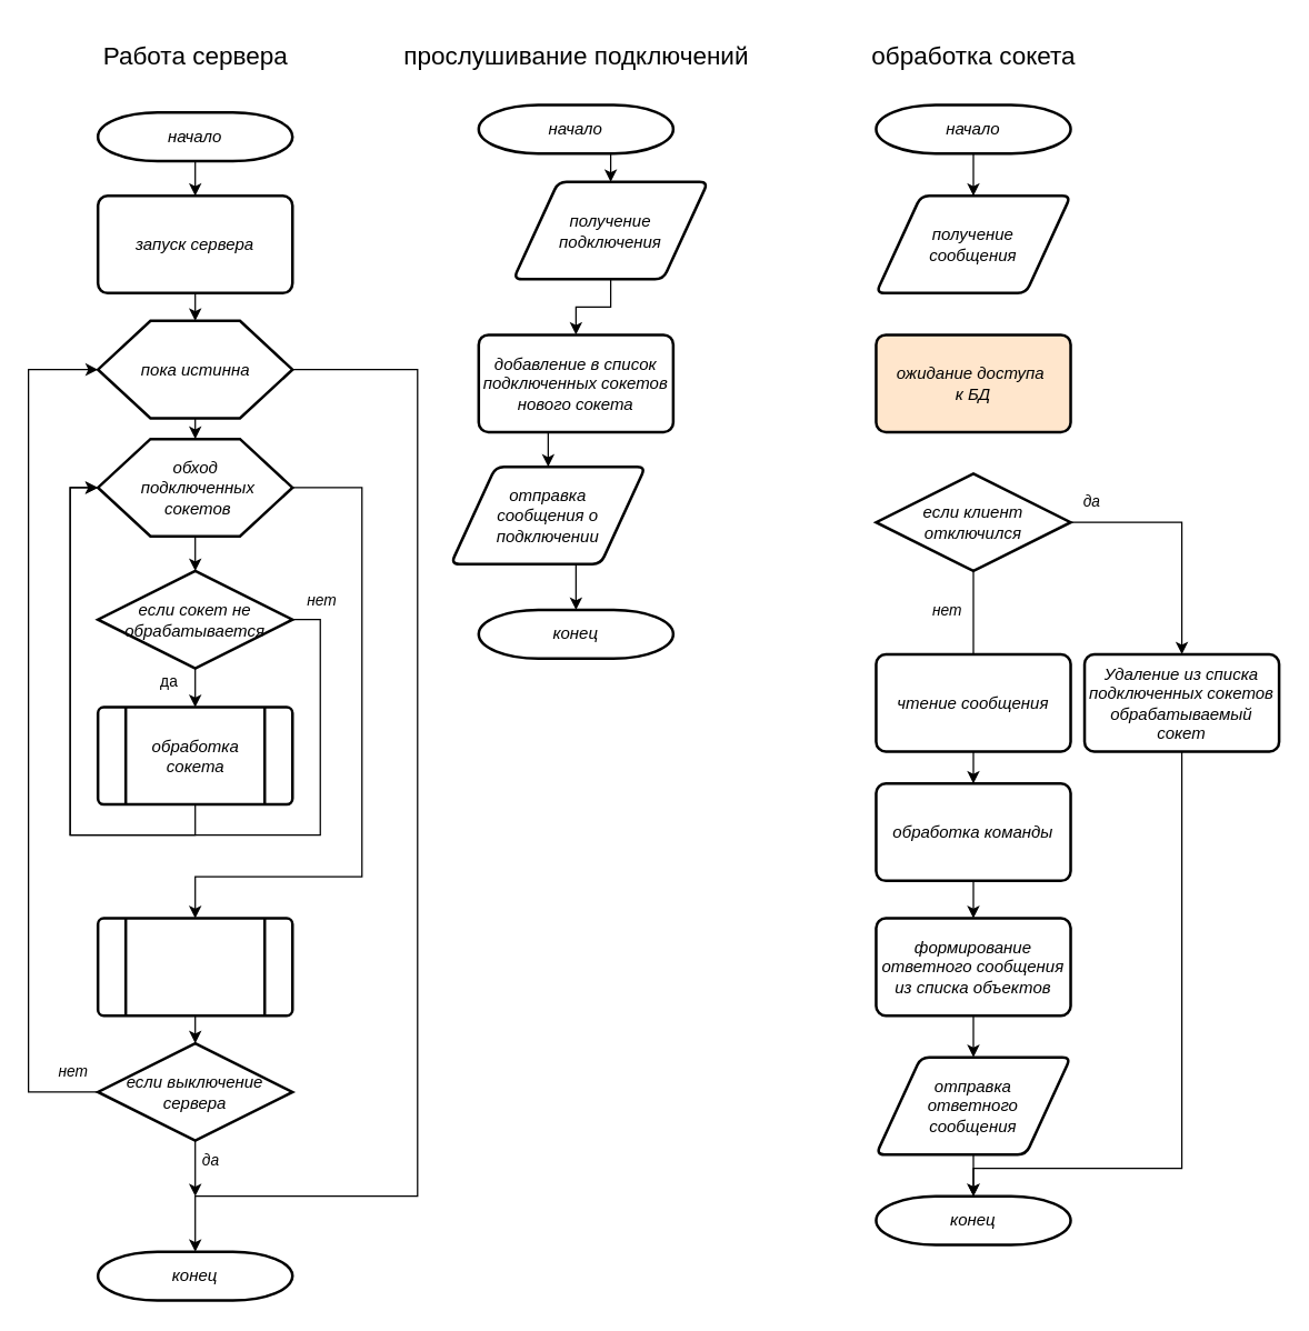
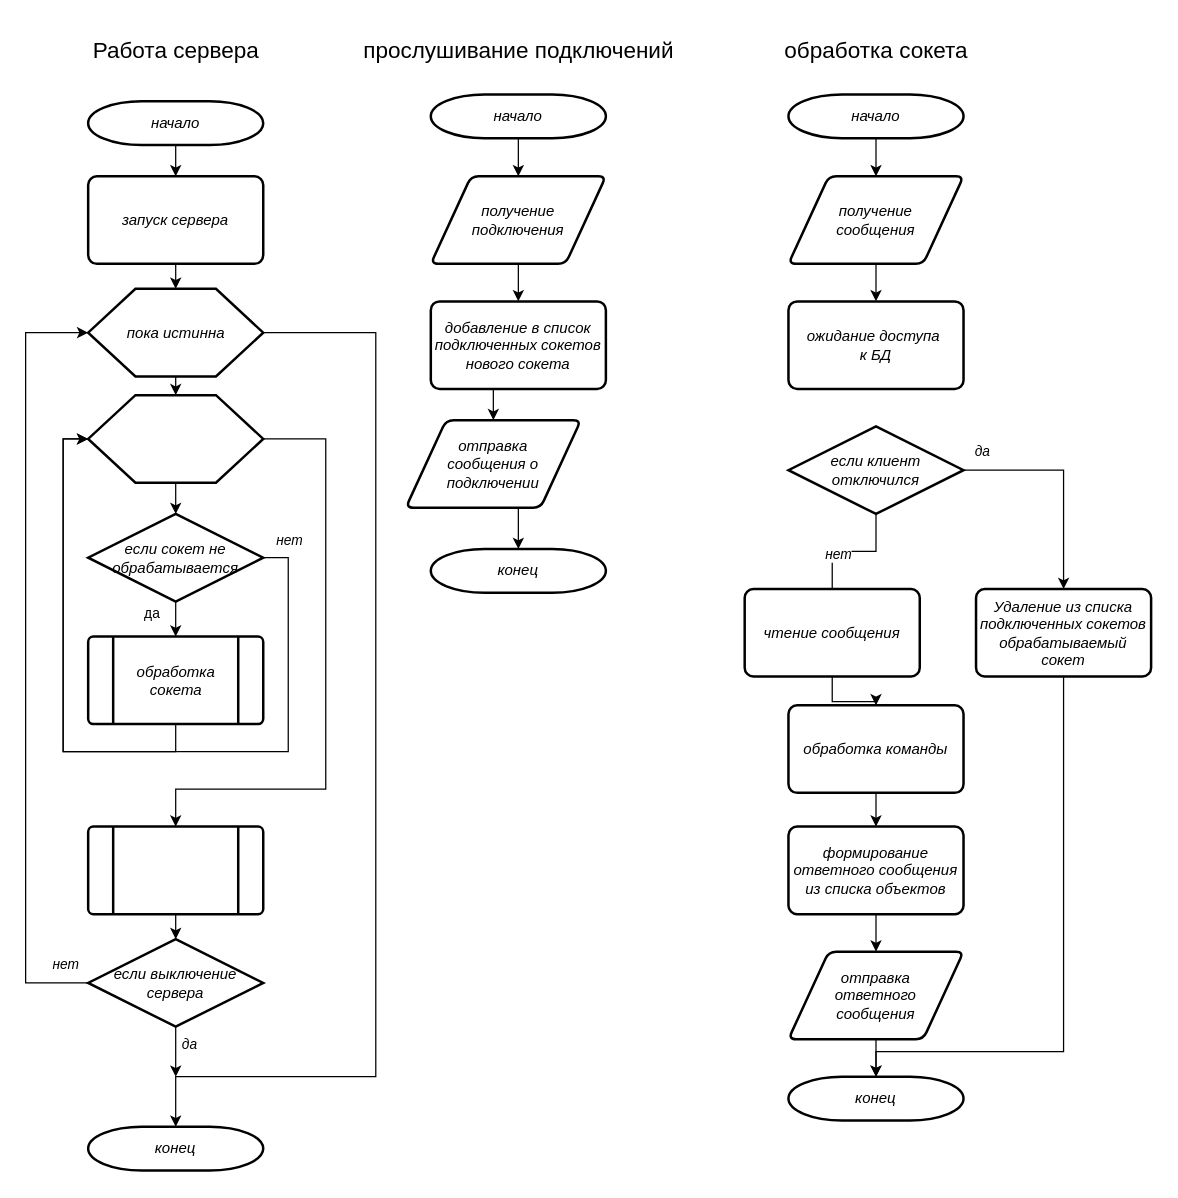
  <mxCell id="0" />
  <mxCell id="1" parent="0" />
  <mxCell id="2" style="edgeStyle=orthogonalEdgeStyle;rounded=0;orthogonalLoop=1;jettySize=auto;html=1;exitX=0.5;exitY=1;exitDx=0;exitDy=0;exitPerimeter=0;entryX=0.5;entryY=0;entryDx=0;entryDy=0;" parent="1" source="3" target="5" edge="1"><mxGeometry relative="1" as="geometry" /></mxCell>
  <mxCell id="3" value="&lt;div&gt;&lt;font face=&quot;Helvetica&quot;&gt;&lt;i&gt;начало&lt;/i&gt;&lt;/font&gt;&lt;/div&gt;" style="strokeWidth=2;html=1;shape=mxgraph.flowchart.terminator;whiteSpace=wrap;rotation=0;" parent="1" vertex="1"><mxGeometry x="70" y="80.5" width="140" height="35" as="geometry" /></mxCell>
  <mxCell id="4" style="edgeStyle=orthogonalEdgeStyle;rounded=0;orthogonalLoop=1;jettySize=auto;html=1;exitX=0.5;exitY=1;exitDx=0;exitDy=0;entryX=0.5;entryY=0;entryDx=0;entryDy=0;" parent="1" source="5" target="7" edge="1"><mxGeometry relative="1" as="geometry" /></mxCell>
  <mxCell id="5" value="&lt;i&gt;запуск сервера&lt;/i&gt;" style="rounded=1;whiteSpace=wrap;html=1;absoluteArcSize=1;arcSize=14;strokeWidth=2;" parent="1" vertex="1"><mxGeometry x="70" y="140.5" width="140" height="70" as="geometry" /></mxCell>
  <mxCell id="6" style="edgeStyle=orthogonalEdgeStyle;rounded=0;orthogonalLoop=1;jettySize=auto;html=1;exitX=0.5;exitY=1;exitDx=0;exitDy=0;entryX=0.5;entryY=0;entryDx=0;entryDy=0;" parent="1" source="7" target="10" edge="1"><mxGeometry relative="1" as="geometry" /></mxCell>
  <mxCell id="7" value="" style="verticalLabelPosition=bottom;verticalAlign=top;html=1;shape=hexagon;perimeter=hexagonPerimeter2;arcSize=6;size=0.27;strokeWidth=2;" parent="1" vertex="1"><mxGeometry x="70" y="230.5" width="140" height="70" as="geometry" /></mxCell>
  <mxCell id="8" value="&lt;i&gt;пока истинна&lt;/i&gt;" style="text;html=1;align=center;verticalAlign=middle;resizable=0;points=[];autosize=1;strokeColor=none;fillColor=none;" parent="1" vertex="1"><mxGeometry x="90" y="250.5" width="100" height="30" as="geometry" /></mxCell>
  <mxCell id="9" style="edgeStyle=orthogonalEdgeStyle;rounded=0;orthogonalLoop=1;jettySize=auto;html=1;exitX=1;exitY=0.5;exitDx=0;exitDy=0;entryX=0.5;entryY=0;entryDx=0;entryDy=0;" edge="1" parent="1" source="10" target="21"><mxGeometry relative="1" as="geometry"><Array as="points"><mxPoint x="260" y="350.5" /><mxPoint x="260" y="630.5" /><mxPoint x="140" y="630.5" /></Array></mxGeometry></mxCell>
  <mxCell id="10" value="" style="verticalLabelPosition=bottom;verticalAlign=top;html=1;shape=hexagon;perimeter=hexagonPerimeter2;arcSize=6;size=0.27;strokeWidth=2;" parent="1" vertex="1"><mxGeometry x="70" y="315.5" width="140" height="70" as="geometry" /></mxCell>
- <mxCell id="11" value="&lt;div&gt;&lt;i&gt;обход&lt;/i&gt;&lt;/div&gt;&lt;div&gt;&lt;i&gt;&amp;nbsp;подключенных&lt;/i&gt;&lt;/div&gt;&lt;div&gt;&lt;i&gt;&amp;nbsp;сокетов&lt;/i&gt;&lt;/div&gt;" style="text;html=1;align=center;verticalAlign=middle;resizable=0;points=[];autosize=1;strokeColor=none;fillColor=none;" parent="1" vertex="1"><mxGeometry x="85" y="320.5" width="110" height="60" as="geometry" /></mxCell>
  <mxCell id="12" style="edgeStyle=orthogonalEdgeStyle;rounded=0;orthogonalLoop=1;jettySize=auto;html=1;exitX=0.5;exitY=1;exitDx=0;exitDy=0;exitPerimeter=0;entryX=0.5;entryY=0;entryDx=0;entryDy=0;" parent="1" source="16" target="19" edge="1"><mxGeometry relative="1" as="geometry" /></mxCell>
  <mxCell id="13" value="да" style="edgeLabel;html=1;align=center;verticalAlign=middle;resizable=0;points=[];" parent="12" vertex="1" connectable="0"><mxGeometry x="-0.357" y="1" relative="1" as="geometry"><mxPoint x="-21" as="offset" /></mxGeometry></mxCell>
  <mxCell id="14" style="edgeStyle=orthogonalEdgeStyle;rounded=0;orthogonalLoop=1;jettySize=auto;html=1;exitX=1;exitY=0.5;exitDx=0;exitDy=0;exitPerimeter=0;entryX=0;entryY=0.5;entryDx=0;entryDy=0;" edge="1" parent="1" source="16" target="10"><mxGeometry relative="1" as="geometry"><Array as="points"><mxPoint x="230" y="445.5" /><mxPoint x="230" y="600.5" /><mxPoint x="50" y="600.5" /><mxPoint x="50" y="350.5" /></Array></mxGeometry></mxCell>
  <mxCell id="15" value="&lt;i&gt;нет&lt;/i&gt;" style="edgeLabel;html=1;align=center;verticalAlign=middle;resizable=0;points=[];" vertex="1" connectable="0" parent="14"><mxGeometry x="-0.736" y="3" relative="1" as="geometry"><mxPoint x="-3" y="-77" as="offset" /></mxGeometry></mxCell>
  <mxCell id="16" value="&lt;div&gt;&lt;i&gt;если сокет не обрабатывается&lt;br&gt;&lt;/i&gt;&lt;/div&gt;" style="strokeWidth=2;html=1;shape=mxgraph.flowchart.decision;whiteSpace=wrap;" parent="1" vertex="1"><mxGeometry x="70" y="410.5" width="140" height="70" as="geometry" /></mxCell>
  <mxCell id="17" style="edgeStyle=orthogonalEdgeStyle;rounded=0;orthogonalLoop=1;jettySize=auto;html=1;exitX=0.5;exitY=1;exitDx=0;exitDy=0;entryX=0.5;entryY=0;entryDx=0;entryDy=0;entryPerimeter=0;" parent="1" source="10" target="16" edge="1"><mxGeometry relative="1" as="geometry" /></mxCell>
  <mxCell id="18" style="edgeStyle=orthogonalEdgeStyle;rounded=0;orthogonalLoop=1;jettySize=auto;html=1;exitX=0.5;exitY=1;exitDx=0;exitDy=0;entryX=0;entryY=0.5;entryDx=0;entryDy=0;" edge="1" parent="1" source="19" target="10"><mxGeometry relative="1" as="geometry"><Array as="points"><mxPoint x="140" y="600.5" /><mxPoint x="50" y="600.5" /><mxPoint x="50" y="350.5" /></Array></mxGeometry></mxCell>
  <mxCell id="19" value="" style="verticalLabelPosition=bottom;verticalAlign=top;html=1;shape=process;whiteSpace=wrap;rounded=1;size=0.14;arcSize=6;strokeWidth=2;" parent="1" vertex="1"><mxGeometry x="70" y="508.5" width="140" height="70" as="geometry" /></mxCell>
  <mxCell id="20" value="&lt;div&gt;&lt;i&gt;обработка&lt;/i&gt;&lt;/div&gt;&lt;div&gt;&lt;i&gt;сокета&lt;/i&gt;&lt;/div&gt;" style="text;html=1;align=center;verticalAlign=middle;resizable=0;points=[];autosize=1;strokeColor=none;fillColor=none;" parent="1" vertex="1"><mxGeometry x="100" y="523.5" width="80" height="40" as="geometry" /></mxCell>
  <mxCell id="21" value="" style="verticalLabelPosition=bottom;verticalAlign=top;html=1;shape=process;whiteSpace=wrap;rounded=1;size=0.14;arcSize=6;strokeWidth=2;" parent="1" vertex="1"><mxGeometry x="70" y="660.5" width="140" height="70" as="geometry" /></mxCell>
  <mxCell id="22" value="&lt;font style=&quot;font-size: 18px;&quot;&gt;Работа сервера&lt;/font&gt;" style="text;html=1;align=center;verticalAlign=middle;resizable=0;points=[];autosize=1;strokeColor=none;fillColor=none;" parent="1" vertex="1"><mxGeometry x="60" y="20" width="160" height="40" as="geometry" /></mxCell>
  <mxCell id="23" style="edgeStyle=orthogonalEdgeStyle;rounded=0;orthogonalLoop=1;jettySize=auto;html=1;exitX=0.5;exitY=1;exitDx=0;exitDy=0;exitPerimeter=0;entryX=0.5;entryY=0;entryDx=0;entryDy=0;" parent="1" source="24" target="27" edge="1"><mxGeometry relative="1" as="geometry" /></mxCell>
  <mxCell id="24" value="&lt;div&gt;&lt;i&gt;начало&lt;/i&gt;&lt;/div&gt;" style="strokeWidth=2;html=1;shape=mxgraph.flowchart.terminator;whiteSpace=wrap;rotation=0;" parent="1" vertex="1"><mxGeometry x="344" y="75" width="140" height="35" as="geometry" /></mxCell>
  <mxCell id="25" value="&lt;font style=&quot;font-size: 18px;&quot;&gt;прослушивание подключений&lt;/font&gt;" style="text;html=1;align=center;verticalAlign=middle;resizable=0;points=[];autosize=1;strokeColor=none;fillColor=none;" parent="1" vertex="1"><mxGeometry x="279" y="20" width="270" height="40" as="geometry" /></mxCell>
  <mxCell id="26" style="edgeStyle=orthogonalEdgeStyle;rounded=0;orthogonalLoop=1;jettySize=auto;html=1;exitX=0.5;exitY=1;exitDx=0;exitDy=0;entryX=0.5;entryY=0;entryDx=0;entryDy=0;" parent="1" source="27" target="29" edge="1"><mxGeometry relative="1" as="geometry" /></mxCell>
- <mxCell id="27" value="&lt;div&gt;&lt;i&gt;получение&lt;/i&gt;&lt;/div&gt;&lt;div&gt;&lt;i&gt;подключения&lt;/i&gt;&lt;/div&gt;" style="shape=parallelogram;html=1;strokeWidth=2;perimeter=parallelogramPerimeter;whiteSpace=wrap;rounded=1;arcSize=12;size=0.23;" parent="1" vertex="1"><mxGeometry x="369" y="130.5" width="140" height="70" as="geometry" /></mxCell>
+ <mxCell id="27" value="&lt;div&gt;&lt;i&gt;получение&lt;/i&gt;&lt;/div&gt;&lt;div&gt;&lt;i&gt;подключения&lt;/i&gt;&lt;/div&gt;" style="shape=parallelogram;html=1;strokeWidth=2;perimeter=parallelogramPerimeter;whiteSpace=wrap;rounded=1;arcSize=12;size=0.23;" parent="1" vertex="1"><mxGeometry x="344" y="140.5" width="140" height="70" as="geometry" /></mxCell>
  <mxCell id="28" style="edgeStyle=orthogonalEdgeStyle;rounded=0;orthogonalLoop=1;jettySize=auto;html=1;exitX=0.5;exitY=1;exitDx=0;exitDy=0;entryX=0.5;entryY=0;entryDx=0;entryDy=0;" parent="1" source="29" target="30" edge="1"><mxGeometry relative="1" as="geometry" /></mxCell>
  <mxCell id="29" value="&lt;div&gt;&lt;i&gt;добавление в список&lt;/i&gt;&lt;/div&gt;&lt;div&gt;&lt;i&gt;подключенных сокетов&lt;/i&gt;&lt;/div&gt;&lt;div&gt;&lt;i&gt;нового сокета&lt;br&gt;&lt;/i&gt;&lt;/div&gt;" style="rounded=1;whiteSpace=wrap;html=1;absoluteArcSize=1;arcSize=14;strokeWidth=2;" parent="1" vertex="1"><mxGeometry x="344" y="240.5" width="140" height="70" as="geometry" /></mxCell>
  <mxCell id="30" value="&lt;div&gt;&lt;i&gt;отправка&lt;/i&gt;&lt;/div&gt;&lt;div&gt;&lt;i&gt;сообщения о&lt;/i&gt;&lt;/div&gt;&lt;div&gt;&lt;i&gt;подключении&lt;br&gt;&lt;/i&gt;&lt;/div&gt;" style="shape=parallelogram;html=1;strokeWidth=2;perimeter=parallelogramPerimeter;whiteSpace=wrap;rounded=1;arcSize=12;size=0.23;" parent="1" vertex="1"><mxGeometry x="324" y="335.5" width="140" height="70" as="geometry" /></mxCell>
  <mxCell id="31" value="&lt;i&gt;конец&lt;/i&gt;" style="strokeWidth=2;html=1;shape=mxgraph.flowchart.terminator;whiteSpace=wrap;rotation=0;" parent="1" vertex="1"><mxGeometry x="344" y="438.5" width="140" height="35" as="geometry" /></mxCell>
  <mxCell id="32" style="edgeStyle=orthogonalEdgeStyle;rounded=0;orthogonalLoop=1;jettySize=auto;html=1;exitX=0.5;exitY=1;exitDx=0;exitDy=0;entryX=0.5;entryY=0;entryDx=0;entryDy=0;entryPerimeter=0;" parent="1" source="30" target="31" edge="1"><mxGeometry relative="1" as="geometry" /></mxCell>
  <mxCell id="33" style="edgeStyle=orthogonalEdgeStyle;rounded=0;orthogonalLoop=1;jettySize=auto;html=1;exitX=0.5;exitY=1;exitDx=0;exitDy=0;exitPerimeter=0;entryX=0.5;entryY=0;entryDx=0;entryDy=0;" parent="1" source="34" target="36" edge="1"><mxGeometry relative="1" as="geometry" /></mxCell>
  <mxCell id="34" value="&lt;div&gt;&lt;i&gt;начало&lt;/i&gt;&lt;/div&gt;" style="strokeWidth=2;html=1;shape=mxgraph.flowchart.terminator;whiteSpace=wrap;rotation=0;" parent="1" vertex="1"><mxGeometry x="630" y="75" width="140" height="35" as="geometry" /></mxCell>
+ <mxCell id="35" style="edgeStyle=orthogonalEdgeStyle;rounded=0;orthogonalLoop=1;jettySize=auto;html=1;exitX=0.5;exitY=1;exitDx=0;exitDy=0;entryX=0.5;entryY=0;entryDx=0;entryDy=0;" parent="1" source="36" target="37" edge="1"><mxGeometry relative="1" as="geometry" /></mxCell>
  <mxCell id="36" value="&lt;div&gt;&lt;i&gt;получение&lt;/i&gt;&lt;/div&gt;&lt;div&gt;&lt;i&gt;сообщения&lt;br&gt;&lt;/i&gt;&lt;/div&gt;" style="shape=parallelogram;html=1;strokeWidth=2;perimeter=parallelogramPerimeter;whiteSpace=wrap;rounded=1;arcSize=12;size=0.23;" parent="1" vertex="1"><mxGeometry x="630" y="140.5" width="140" height="70" as="geometry" /></mxCell>
- <mxCell id="37" value="&lt;div&gt;&lt;i&gt;ожидание доступа&amp;nbsp;&lt;/i&gt;&lt;/div&gt;&lt;div&gt;&lt;i&gt;к БД&lt;/i&gt;&lt;/div&gt;" style="rounded=1;whiteSpace=wrap;html=1;absoluteArcSize=1;arcSize=14;strokeWidth=2;fillColor=#ffe6cc;" parent="1" vertex="1"><mxGeometry x="630" y="240.5" width="140" height="70" as="geometry" /></mxCell>
+ <mxCell id="37" value="&lt;div&gt;&lt;i&gt;ожидание доступа&amp;nbsp;&lt;/i&gt;&lt;/div&gt;&lt;div&gt;&lt;i&gt;к БД&lt;/i&gt;&lt;/div&gt;" style="rounded=1;whiteSpace=wrap;html=1;absoluteArcSize=1;arcSize=14;strokeWidth=2;" parent="1" vertex="1"><mxGeometry x="630" y="240.5" width="140" height="70" as="geometry" /></mxCell>
  <mxCell id="38" style="edgeStyle=orthogonalEdgeStyle;rounded=0;orthogonalLoop=1;jettySize=auto;html=1;exitX=0.5;exitY=1;exitDx=0;exitDy=0;exitPerimeter=0;entryX=0.5;entryY=0;entryDx=0;entryDy=0;endArrow=none;" parent="1" source="40" target="43" edge="1"><mxGeometry relative="1" as="geometry" /></mxCell>
  <mxCell id="39" value="&lt;div&gt;&lt;i&gt;нет&lt;/i&gt;&lt;/div&gt;" style="edgeLabel;html=1;align=center;verticalAlign=middle;resizable=0;points=[];" parent="38" vertex="1" connectable="0"><mxGeometry x="-0.128" relative="1" as="geometry"><mxPoint x="-20" y="2" as="offset" /></mxGeometry></mxCell>
  <mxCell id="40" value="&lt;div&gt;&lt;i&gt;если клиент&lt;/i&gt;&lt;/div&gt;&lt;div&gt;&lt;i&gt;отключился&lt;/i&gt;&lt;/div&gt;" style="strokeWidth=2;html=1;shape=mxgraph.flowchart.decision;whiteSpace=wrap;" parent="1" vertex="1"><mxGeometry x="630" y="340.5" width="140" height="70" as="geometry" /></mxCell>
  <mxCell id="41" value="&lt;div&gt;&lt;i&gt;Удаление из списка&lt;/i&gt;&lt;/div&gt;&lt;div&gt;&lt;i&gt;подключенных сокетов&lt;/i&gt;&lt;/div&gt;&lt;div&gt;&lt;i&gt;обрабатываемый сокет&lt;br&gt;&lt;/i&gt;&lt;/div&gt;" style="rounded=1;whiteSpace=wrap;html=1;absoluteArcSize=1;arcSize=14;strokeWidth=2;" parent="1" vertex="1"><mxGeometry x="780" y="470.5" width="140" height="70" as="geometry" /></mxCell>
  <mxCell id="42" style="edgeStyle=orthogonalEdgeStyle;rounded=0;orthogonalLoop=1;jettySize=auto;html=1;exitX=0.5;exitY=1;exitDx=0;exitDy=0;entryX=0.5;entryY=0;entryDx=0;entryDy=0;" parent="1" source="43" target="45" edge="1"><mxGeometry relative="1" as="geometry" /></mxCell>
- <mxCell id="43" value="&lt;i&gt;чтение сообщения&lt;/i&gt;" style="rounded=1;whiteSpace=wrap;html=1;absoluteArcSize=1;arcSize=14;strokeWidth=2;" parent="1" vertex="1"><mxGeometry x="630" y="470.5" width="140" height="70" as="geometry" /></mxCell>
+ <mxCell id="43" value="&lt;i&gt;чтение сообщения&lt;/i&gt;" style="rounded=1;whiteSpace=wrap;html=1;absoluteArcSize=1;arcSize=14;strokeWidth=2;" parent="1" vertex="1"><mxGeometry x="595" y="470.5" width="140" height="70" as="geometry" /></mxCell>
  <mxCell id="44" style="edgeStyle=orthogonalEdgeStyle;rounded=0;orthogonalLoop=1;jettySize=auto;html=1;exitX=0.5;exitY=1;exitDx=0;exitDy=0;entryX=0.5;entryY=0;entryDx=0;entryDy=0;" parent="1" source="45" target="47" edge="1"><mxGeometry relative="1" as="geometry" /></mxCell>
  <mxCell id="45" value="&lt;i&gt;обработка команды&lt;/i&gt;" style="rounded=1;whiteSpace=wrap;html=1;absoluteArcSize=1;arcSize=14;strokeWidth=2;" parent="1" vertex="1"><mxGeometry x="630" y="563.5" width="140" height="70" as="geometry" /></mxCell>
  <mxCell id="46" style="edgeStyle=orthogonalEdgeStyle;rounded=0;orthogonalLoop=1;jettySize=auto;html=1;exitX=0.5;exitY=1;exitDx=0;exitDy=0;entryX=0.5;entryY=0;entryDx=0;entryDy=0;" parent="1" source="47" target="48" edge="1"><mxGeometry relative="1" as="geometry" /></mxCell>
  <mxCell id="47" value="&lt;i&gt;формирование ответного сообщения из списка объектов&lt;/i&gt;" style="rounded=1;whiteSpace=wrap;html=1;absoluteArcSize=1;arcSize=14;strokeWidth=2;" parent="1" vertex="1"><mxGeometry x="630" y="660.5" width="140" height="70" as="geometry" /></mxCell>
  <mxCell id="48" value="&lt;div&gt;&lt;i&gt;отправка&lt;/i&gt;&lt;/div&gt;&lt;div&gt;&lt;i&gt;ответного&lt;/i&gt;&lt;/div&gt;&lt;div&gt;&lt;i&gt;сообщения&lt;br&gt;&lt;/i&gt;&lt;/div&gt;" style="shape=parallelogram;html=1;strokeWidth=2;perimeter=parallelogramPerimeter;whiteSpace=wrap;rounded=1;arcSize=12;size=0.23;" parent="1" vertex="1"><mxGeometry x="630" y="760.5" width="140" height="70" as="geometry" /></mxCell>
  <mxCell id="49" value="&lt;i&gt;конец&lt;/i&gt;" style="strokeWidth=2;html=1;shape=mxgraph.flowchart.terminator;whiteSpace=wrap;rotation=0;" parent="1" vertex="1"><mxGeometry x="630" y="860.5" width="140" height="35" as="geometry" /></mxCell>
  <mxCell id="50" style="edgeStyle=orthogonalEdgeStyle;rounded=0;orthogonalLoop=1;jettySize=auto;html=1;exitX=0.5;exitY=1;exitDx=0;exitDy=0;entryX=0.5;entryY=0;entryDx=0;entryDy=0;entryPerimeter=0;" parent="1" source="48" target="49" edge="1"><mxGeometry relative="1" as="geometry" /></mxCell>
  <mxCell id="51" style="edgeStyle=orthogonalEdgeStyle;rounded=0;orthogonalLoop=1;jettySize=auto;html=1;exitX=0.5;exitY=1;exitDx=0;exitDy=0;entryX=0.5;entryY=0;entryDx=0;entryDy=0;entryPerimeter=0;" parent="1" source="41" target="49" edge="1"><mxGeometry relative="1" as="geometry"><Array as="points"><mxPoint x="850" y="840.5" /><mxPoint x="700" y="840.5" /></Array></mxGeometry></mxCell>
  <mxCell id="52" value="&lt;font style=&quot;font-size: 18px;&quot;&gt;обработка сокета&lt;/font&gt;" style="text;html=1;align=center;verticalAlign=middle;resizable=0;points=[];autosize=1;strokeColor=none;fillColor=none;" parent="1" vertex="1"><mxGeometry x="615" y="20" width="170" height="40" as="geometry" /></mxCell>
  <mxCell id="53" style="edgeStyle=orthogonalEdgeStyle;rounded=0;orthogonalLoop=1;jettySize=auto;html=1;exitX=1;exitY=0.5;exitDx=0;exitDy=0;exitPerimeter=0;entryX=0.5;entryY=0;entryDx=0;entryDy=0;" parent="1" source="40" target="41" edge="1"><mxGeometry relative="1" as="geometry" /></mxCell>
  <mxCell id="54" value="&lt;i&gt;да&lt;/i&gt;" style="edgeLabel;html=1;align=center;verticalAlign=middle;resizable=0;points=[];" parent="53" vertex="1" connectable="0"><mxGeometry x="-0.837" relative="1" as="geometry"><mxPoint y="-15" as="offset" /></mxGeometry></mxCell>
  <mxCell id="55" value="&lt;i&gt;конец&lt;/i&gt;" style="strokeWidth=2;html=1;shape=mxgraph.flowchart.terminator;whiteSpace=wrap;rotation=0;" vertex="1" parent="1"><mxGeometry x="70" y="900.5" width="140" height="35" as="geometry" /></mxCell>
  <mxCell id="56" style="edgeStyle=orthogonalEdgeStyle;rounded=0;orthogonalLoop=1;jettySize=auto;html=1;exitX=0;exitY=0.5;exitDx=0;exitDy=0;exitPerimeter=0;entryX=0;entryY=0.5;entryDx=0;entryDy=0;" edge="1" parent="1" source="60" target="7"><mxGeometry relative="1" as="geometry"><Array as="points"><mxPoint x="20" y="785.5" /><mxPoint x="20" y="265.5" /></Array></mxGeometry></mxCell>
  <mxCell id="57" value="&lt;i&gt;нет&lt;/i&gt;" style="edgeLabel;html=1;align=center;verticalAlign=middle;resizable=0;points=[];" vertex="1" connectable="0" parent="56"><mxGeometry x="-0.94" y="-5" relative="1" as="geometry"><mxPoint y="-10" as="offset" /></mxGeometry></mxCell>
  <mxCell id="58" style="edgeStyle=orthogonalEdgeStyle;rounded=0;orthogonalLoop=1;jettySize=auto;html=1;exitX=0.5;exitY=1;exitDx=0;exitDy=0;exitPerimeter=0;" edge="1" parent="1" source="60"><mxGeometry relative="1" as="geometry"><mxPoint x="140" y="860.5" as="targetPoint" /></mxGeometry></mxCell>
  <mxCell id="59" value="&lt;i&gt;да&lt;/i&gt;" style="edgeLabel;html=1;align=center;verticalAlign=middle;resizable=0;points=[];" vertex="1" connectable="0" parent="58"><mxGeometry x="-0.321" relative="1" as="geometry"><mxPoint x="10" as="offset" /></mxGeometry></mxCell>
  <mxCell id="60" value="&lt;div&gt;&lt;i&gt;если выключение&lt;/i&gt;&lt;/div&gt;&lt;div&gt;&lt;i&gt;сервера&lt;br&gt;&lt;/i&gt;&lt;/div&gt;" style="strokeWidth=2;html=1;shape=mxgraph.flowchart.decision;whiteSpace=wrap;" vertex="1" parent="1"><mxGeometry x="70" y="750.5" width="140" height="70" as="geometry" /></mxCell>
  <mxCell id="61" style="edgeStyle=orthogonalEdgeStyle;rounded=0;orthogonalLoop=1;jettySize=auto;html=1;exitX=0.5;exitY=1;exitDx=0;exitDy=0;entryX=0.5;entryY=0;entryDx=0;entryDy=0;entryPerimeter=0;" edge="1" parent="1" source="21" target="60"><mxGeometry relative="1" as="geometry" /></mxCell>
  <mxCell id="62" style="edgeStyle=orthogonalEdgeStyle;rounded=0;orthogonalLoop=1;jettySize=auto;html=1;exitX=1;exitY=0.5;exitDx=0;exitDy=0;entryX=0.5;entryY=0;entryDx=0;entryDy=0;entryPerimeter=0;" edge="1" parent="1" source="7" target="55"><mxGeometry relative="1" as="geometry"><Array as="points"><mxPoint x="300" y="265.5" /><mxPoint x="300" y="860.5" /><mxPoint x="140" y="860.5" /></Array></mxGeometry></mxCell>
